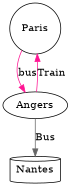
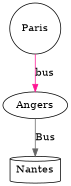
  digraph {
    edge [color=deeppink]
    n1 [label=Paris shape=circle]
    n2 [label=Angers shape=ellipse]
    n3 [label=Nantes shape=cylinder]
    n1 -> n2 [label=bus]
-   n2 -> n1 [label=Train]
    n2 -> n3 [color=gray40 label=Bus]
  }
